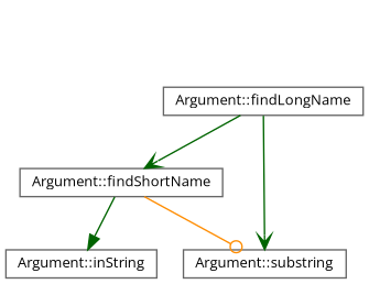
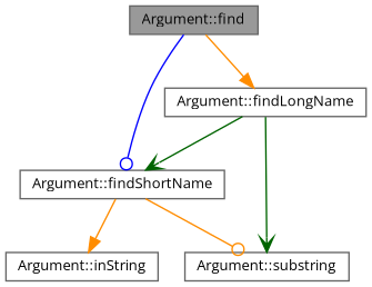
  digraph {
    fontname="Open Sans"
    rankdir=TB
    node [color=grey40 fillcolor=white fontname="Open Sans" fontsize=10 shape=box style=filled]
    edge [arrowhead=normal color=darkorange fontname="Open Sans" fontsize=10 labelfontname=Helvetica labelfontsize=10 style=solid]
+   n1 [color=gray40 fillcolor=grey60 fontcolor=black height=0.2 label="Argument::find" width=0.4]
    n2 [height=0.2 label="Argument::findLongName" width=0.4]
    n3 [height=0.2 label="Argument::findShortName" width=0.4]
    n4 [height=0.2 label="Argument::substring" width=0.4]
    n5 [height=0.2 label="Argument::inString" width=0.4]
+   n1 -> n2
+   n1 -> n3 [arrowhead=odot color=blue]
    n2 -> n3 [arrowhead=vee color=darkgreen]
    n2 -> n4 [arrowhead=vee color=darkgreen]
    n3 -> n4 [arrowhead=odot]
-   n3 -> n5 [color=darkgreen]
+   n3 -> n5
  }
